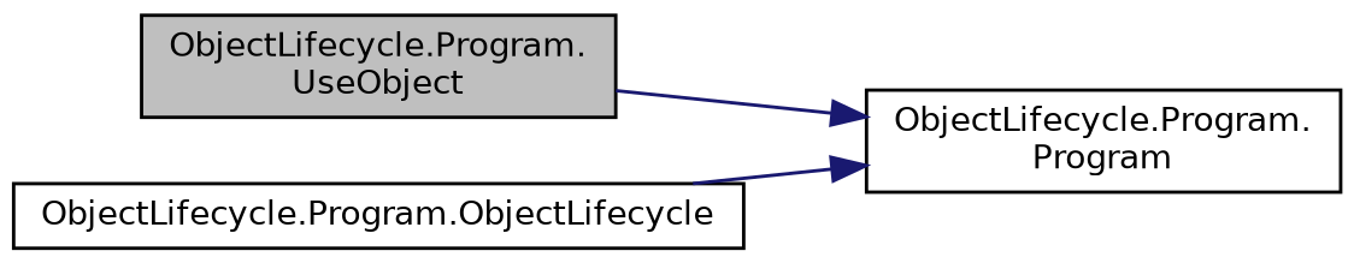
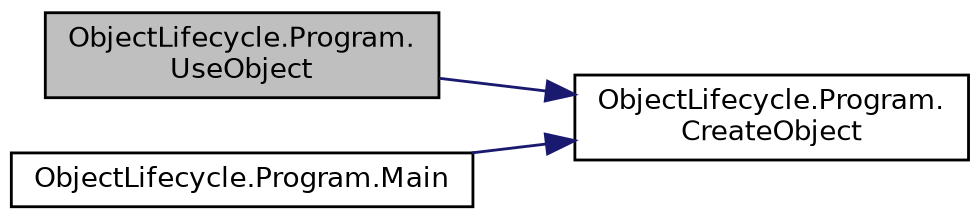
  digraph {
    rankdir=RL
    node [color=black fillcolor=white fontname=Helvetica fontsize=10 shape=record style=filled]
    edge [color=midnightblue dir=back fontname=Helvetica fontsize=10 labelfontname=Helvetica labelfontsize=10 style=solid]
    n1 [fillcolor=grey75 fontcolor=black height=0.2 label="ObjectLifecycle.Program.\lUseObject" width=0.4]
-   n2 [height=0.2 label="ObjectLifecycle.Program.\lProgram" width=0.4]
-   n3 [height=0.2 label="ObjectLifecycle.Program.ObjectLifecycle" width=0.4]
+   n2 [height=0.2 label="ObjectLifecycle.Program.\lCreateObject" width=0.4]
+   n3 [height=0.2 label="ObjectLifecycle.Program.Main" width=0.4]
    n2 -> n1
    n2 -> n3
  }
